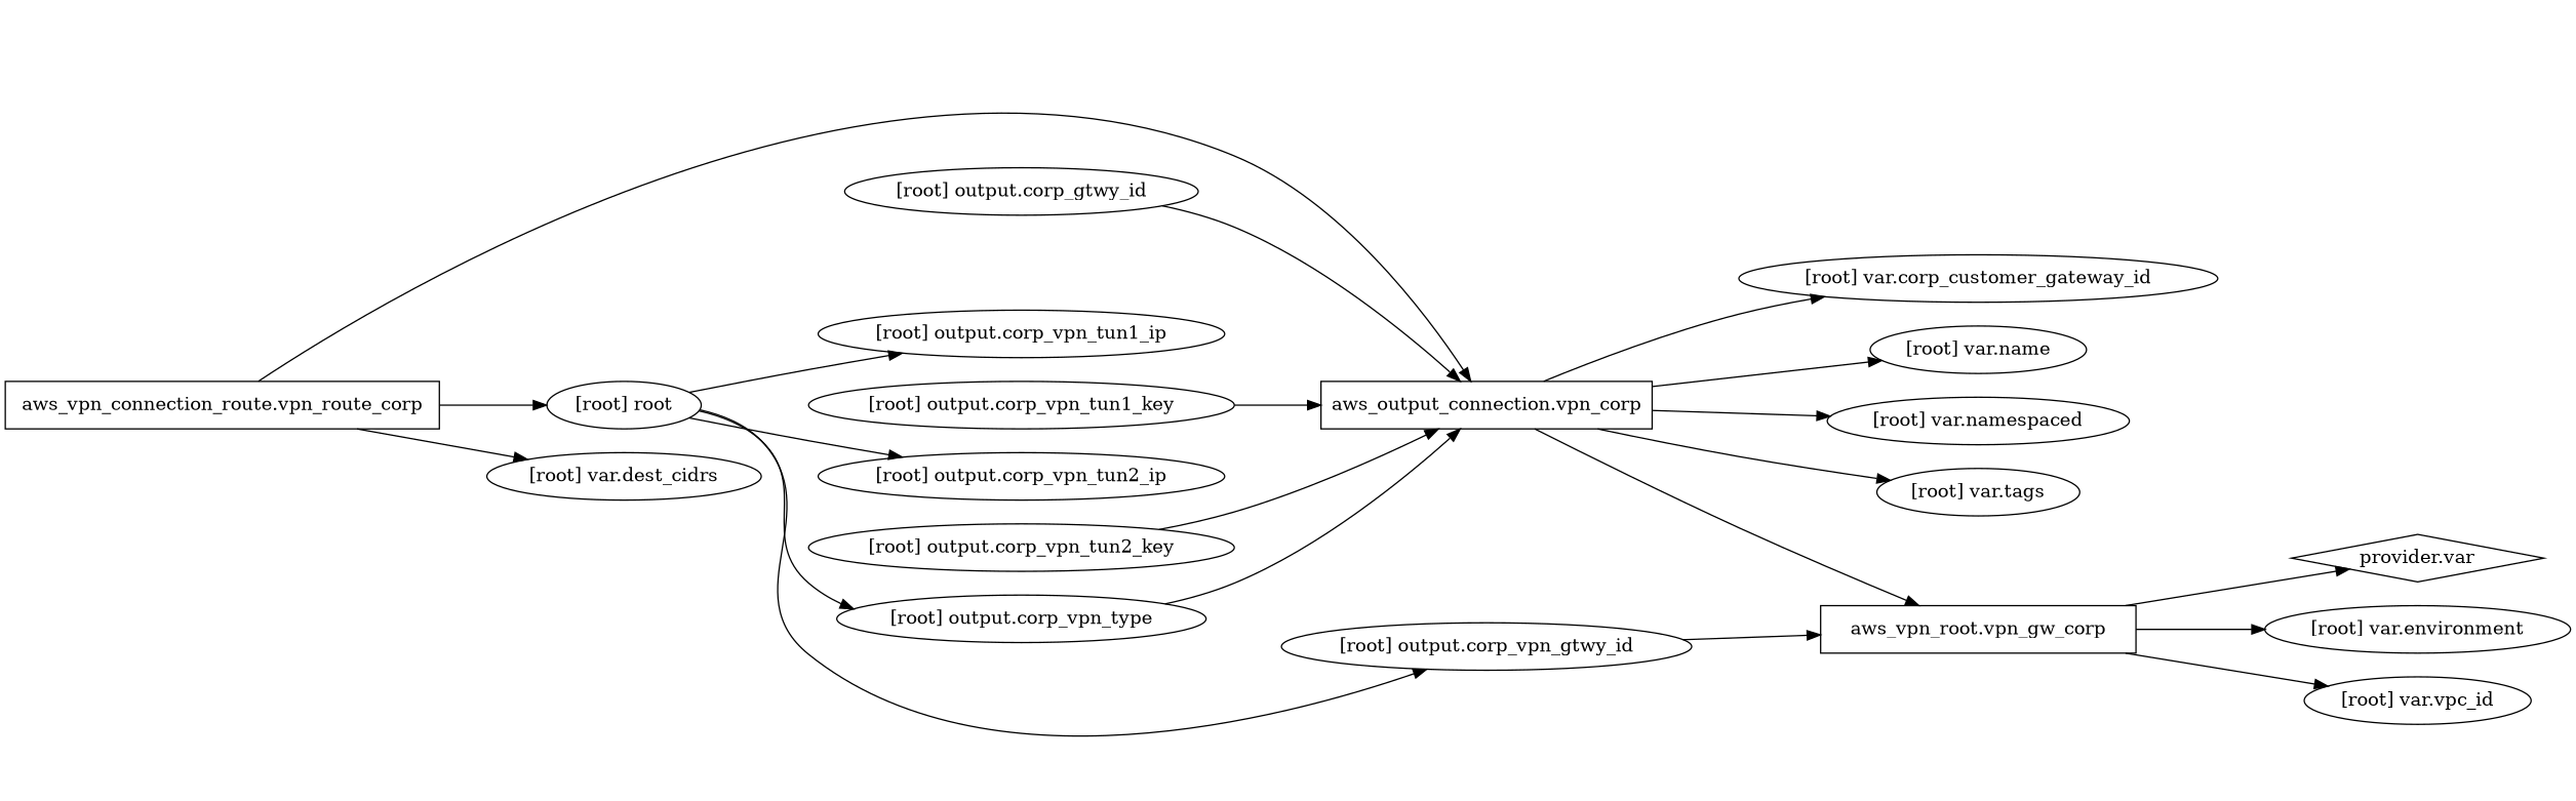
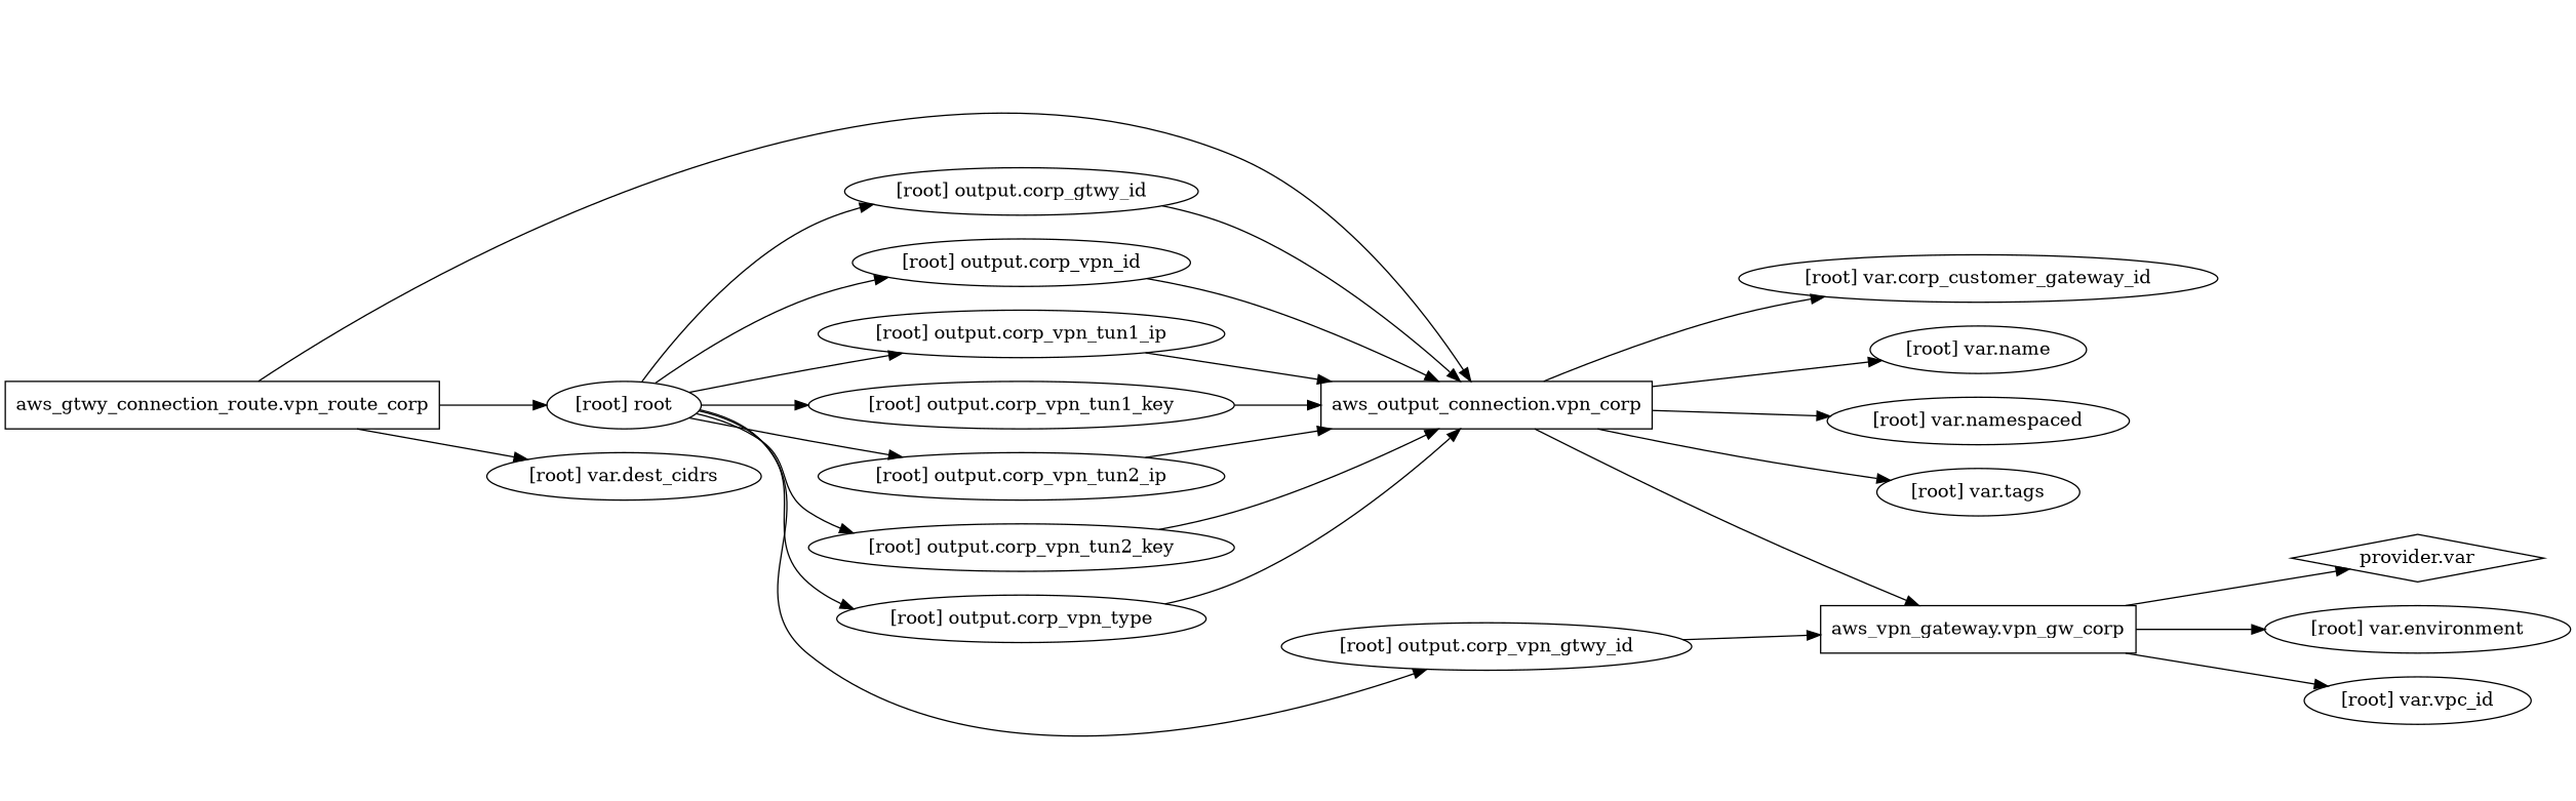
  digraph {
    compound=true
    newrank=true
    rankdir=LR
    n1 [label="aws_output_connection.vpn_corp" shape=box]
-   n2 [label="aws_vpn_root.vpn_gw_corp" shape=box]
+   n2 [label="aws_vpn_gateway.vpn_gw_corp" shape=box]
    "[root] var.corp_customer_gateway_id"
    "[root] var.name"
    "[root] var.namespaced"
    "[root] var.tags"
-   n7 [label="aws_vpn_connection_route.vpn_route_corp" shape=box]
+   n7 [label="aws_gtwy_connection_route.vpn_route_corp" shape=box]
    "[root] var.dest_cidrs"
    n9 [label="provider.var" shape=diamond]
    "[root] var.environment"
    "[root] var.vpc_id"
    "[root] output.corp_gtwy_id"
    "[root] output.corp_vpn_gtwy_id"
+   "[root] output.corp_vpn_id"
    "[root] output.corp_vpn_tun1_ip"
    "[root] output.corp_vpn_tun1_key"
    "[root] output.corp_vpn_tun2_ip"
    "[root] output.corp_vpn_tun2_key"
    "[root] output.corp_vpn_type"
    "[root] root"
    subgraph sub_1 {
      n1
      n2
      "[root] var.corp_customer_gateway_id"
      "[root] var.name"
      "[root] var.namespaced"
      "[root] var.tags"
      n7
      "[root] var.dest_cidrs"
      n9
      "[root] var.environment"
      "[root] var.vpc_id"
      "[root] output.corp_gtwy_id"
      "[root] output.corp_vpn_gtwy_id"
+     "[root] output.corp_vpn_id"
      "[root] output.corp_vpn_tun1_ip"
      "[root] output.corp_vpn_tun1_key"
      "[root] output.corp_vpn_tun2_ip"
      "[root] output.corp_vpn_tun2_key"
      "[root] output.corp_vpn_type"
      "[root] root"
    }
    n1 -> n2
    n1 -> "[root] var.corp_customer_gateway_id"
    n1 -> "[root] var.name"
    n1 -> "[root] var.namespaced"
    n1 -> "[root] var.tags"
    n2 -> n9
    n2 -> "[root] var.environment"
    n2 -> "[root] var.vpc_id"
    n7 -> n1
    n7 -> "[root] var.dest_cidrs"
    n7 -> "[root] root"
    "[root] output.corp_gtwy_id" -> n1
    "[root] output.corp_vpn_gtwy_id" -> n2
+   "[root] output.corp_vpn_id" -> n1
+   "[root] output.corp_vpn_tun1_ip" -> n1
    "[root] output.corp_vpn_tun1_key" -> n1
+   "[root] output.corp_vpn_tun2_ip" -> n1
    "[root] output.corp_vpn_tun2_key" -> n1
    "[root] output.corp_vpn_type" -> n1
+   "[root] root" -> "[root] output.corp_gtwy_id"
    "[root] root" -> "[root] output.corp_vpn_gtwy_id"
+   "[root] root" -> "[root] output.corp_vpn_id"
    "[root] root" -> "[root] output.corp_vpn_tun1_ip"
+   "[root] root" -> "[root] output.corp_vpn_tun1_key"
    "[root] root" -> "[root] output.corp_vpn_tun2_ip"
+   "[root] root" -> "[root] output.corp_vpn_tun2_key"
    "[root] root" -> "[root] output.corp_vpn_type"
  }
